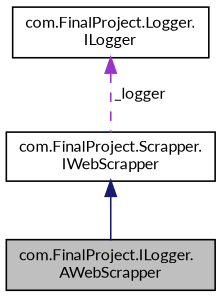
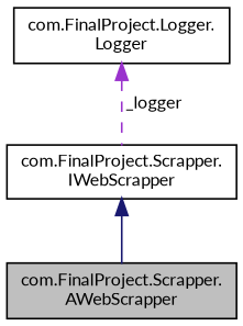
  digraph {
    fontname=Lato
    node [color=black fillcolor=white fontname=Lato fontsize=10 shape=record style=filled]
    edge [dir=back fontname=Lato fontsize=10 labelfontname=Helvetica labelfontsize=10]
-   n1 [fillcolor=grey75 fontcolor=black height=0.2 label="com.FinalProject.ILogger.\lAWebScrapper" width=0.4]
+   n1 [fillcolor=grey75 fontcolor=black height=0.2 label="com.FinalProject.Scrapper.\lAWebScrapper" width=0.4]
    n2 [height=0.2 label="com.FinalProject.Scrapper.\lIWebScrapper" width=0.4]
-   n3 [height=0.2 label="com.FinalProject.Logger.\lILogger" width=0.4]
+   n3 [height=0.2 label="com.FinalProject.Logger.\lLogger" width=0.4]
    n2 -> n1 [color=midnightblue style=solid]
    n3 -> n2 [color=darkorchid3 label=" _logger" style=dashed]
  }
